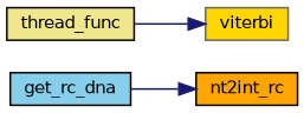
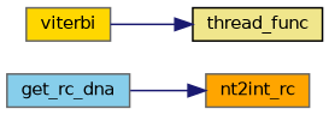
  digraph {
    rankdir=RL
    node [color=gray40 fontname=Helvetica fontsize=10 shape=record style=filled]
    edge [color=midnightblue dir=back fontname=Helvetica fontsize=10 labelfontname=Helvetica labelfontsize=10 style=solid]
-   n1 [color=black fillcolor=orange fontcolor=black height=0.2 label=nt2int_rc width=0.4]
-   n2 [color=black fillcolor=skyblue height=0.2 label=get_rc_dna width=0.4]
+   n1 [fillcolor=orange fontcolor=black height=0.2 label=nt2int_rc width=0.4]
+   n2 [fillcolor=skyblue height=0.2 label=get_rc_dna width=0.4]
    n3 [fillcolor=gold height=0.2 label=viterbi width=0.4]
    n4 [color=black fillcolor=khaki height=0.2 label=thread_func width=0.4]
    n1 -> n2
-   n3 -> n4
+   n4 -> n3
  }
